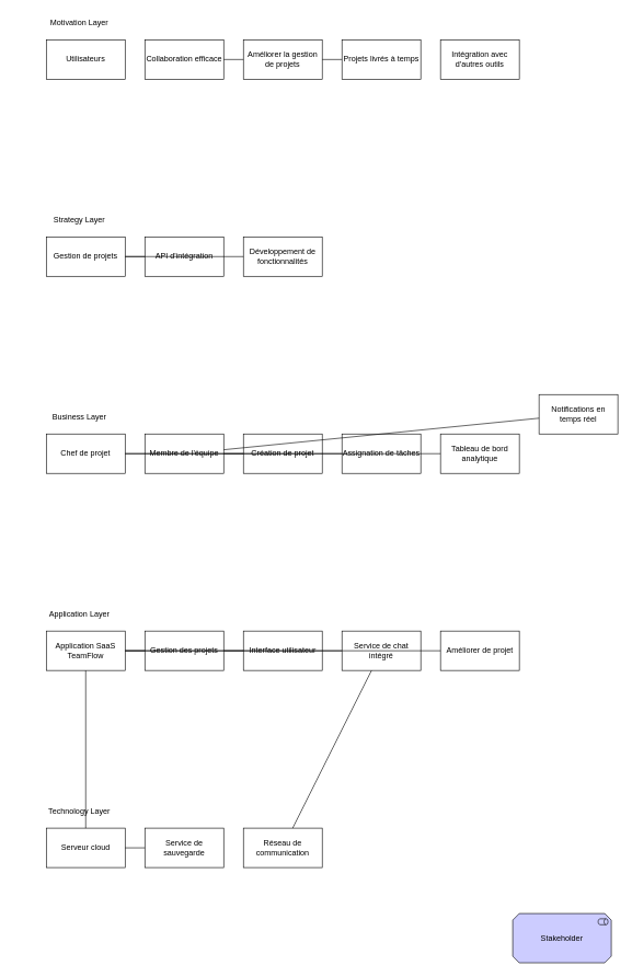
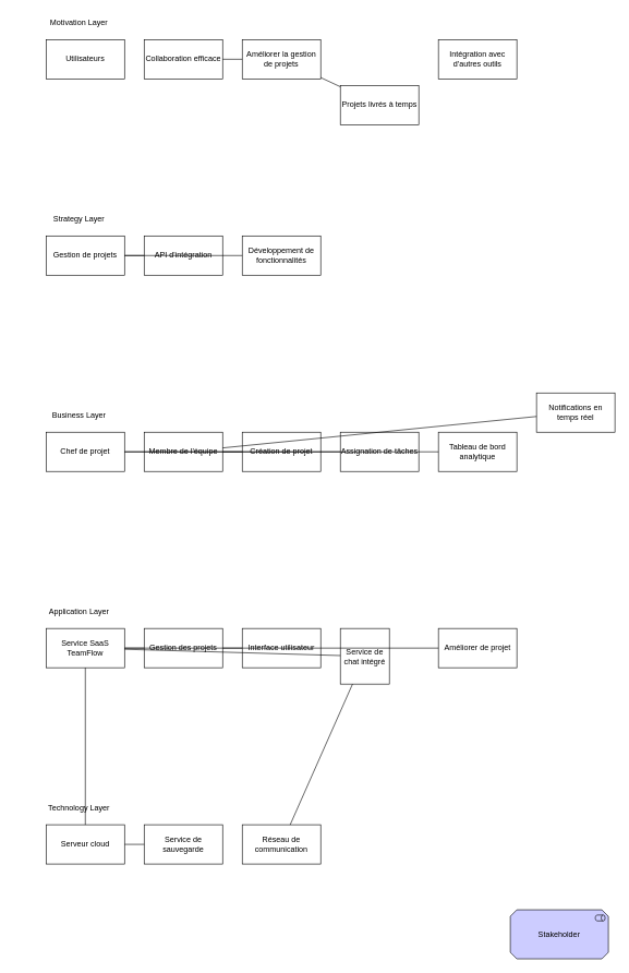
  <mxCell id="0" />
  <mxCell id="1" parent="0" />
  <mxCell id="2" value="Motivation Layer" style="text;html=1;align=center;verticalAlign=middle;resizable=0;points=[];" parent="1" vertex="1"><mxGeometry x="20" y="20" width="200" height="30" as="geometry" /></mxCell>
  <mxCell id="3" value="Utilisateurs" style="shape=archimate_actor;whiteSpace=wrap;html=1;" parent="1" vertex="1"><mxGeometry x="70" y="60" width="120" height="60" as="geometry" /></mxCell>
  <mxCell id="4" value="Collaboration efficace" style="shape=archimate_driver;whiteSpace=wrap;html=1;" parent="1" vertex="1"><mxGeometry x="220" y="60" width="120" height="60" as="geometry" /></mxCell>
  <mxCell id="5" value="Améliorer la gestion de projets" style="shape=archimate_goal;whiteSpace=wrap;html=1;" parent="1" vertex="1"><mxGeometry x="370" y="60" width="120" height="60" as="geometry" /></mxCell>
- <mxCell id="6" value="Projets livrés à temps" style="shape=archimate_outcome;whiteSpace=wrap;html=1;" parent="1" vertex="1"><mxGeometry x="520" y="60" width="120" height="60" as="geometry" /></mxCell>
+ <mxCell id="6" value="Projets livrés à temps" style="shape=archimate_outcome;whiteSpace=wrap;html=1;" parent="1" vertex="1"><mxGeometry x="520" y="130" width="120" height="60" as="geometry" /></mxCell>
  <mxCell id="7" value="Intégration avec d'autres outils" style="shape=archimate_rectangle;whiteSpace=wrap;html=1;" parent="1" vertex="1"><mxGeometry x="670" y="60" width="120" height="60" as="geometry" /></mxCell>
  <mxCell id="8" style="endArrow=archimate_influence_relationship;html=1;" parent="1" source="4" target="5" edge="1"><mxGeometry relative="1" as="geometry" /></mxCell>
  <mxCell id="9" style="endArrow=archimate_assignment_relationship;html=1;" parent="1" source="5" target="6" edge="1"><mxGeometry relative="1" as="geometry" /></mxCell>
  <mxCell id="10" value="Strategy Layer" style="text;html=1;align=center;verticalAlign=middle;resizable=0;points=[];" parent="1" vertex="1"><mxGeometry x="20" y="320" width="200" height="30" as="geometry" /></mxCell>
  <mxCell id="11" value="Gestion de projets" style="shape=archimate_rectangle;whiteSpace=wrap;html=1;" parent="1" vertex="1"><mxGeometry x="70" y="360" width="120" height="60" as="geometry" /></mxCell>
  <mxCell id="12" value="API d'intégration" style="shape=archimate_rectangle;whiteSpace=wrap;html=1;" parent="1" vertex="1"><mxGeometry x="220" y="360" width="120" height="60" as="geometry" /></mxCell>
  <mxCell id="13" value="Développement de fonctionnalités" style="shape=archimate_rectangle;whiteSpace=wrap;html=1;" parent="1" vertex="1"><mxGeometry x="370" y="360" width="120" height="60" as="geometry" /></mxCell>
  <mxCell id="14" style="endArrow=archimate_assignment_relationship;html=1;" parent="1" source="11" target="13" edge="1"><mxGeometry relative="1" as="geometry" /></mxCell>
  <mxCell id="15" style="endArrow=archimate_assignment_relationship;html=1;" parent="1" source="12" target="11" edge="1"><mxGeometry relative="1" as="geometry" /></mxCell>
  <mxCell id="16" value="Business Layer" style="text;html=1;align=center;verticalAlign=middle;resizable=0;points=[];" parent="1" vertex="1"><mxGeometry x="20" y="620" width="200" height="30" as="geometry" /></mxCell>
  <mxCell id="17" value="Chef de projet" style="shape=archimate_actor;whiteSpace=wrap;html=1;" parent="1" vertex="1"><mxGeometry x="70" y="660" width="120" height="60" as="geometry" /></mxCell>
  <mxCell id="18" value="Membre de l'équipe" style="shape=archimate_rectangle;whiteSpace=wrap;html=1;" parent="1" vertex="1"><mxGeometry x="220" y="660" width="120" height="60" as="geometry" /></mxCell>
  <mxCell id="19" value="Création de projet" style="shape=archimate_process;whiteSpace=wrap;html=1;" parent="1" vertex="1"><mxGeometry x="370" y="660" width="120" height="60" as="geometry" /></mxCell>
  <mxCell id="20" value="Assignation de tâches" style="shape=archimate_process;whiteSpace=wrap;html=1;" parent="1" vertex="1"><mxGeometry x="520" y="660" width="120" height="60" as="geometry" /></mxCell>
  <mxCell id="21" value="Tableau de bord analytique" style="shape=archimate_service;whiteSpace=wrap;html=1;" parent="1" vertex="1"><mxGeometry x="670" y="660" width="120" height="60" as="geometry" /></mxCell>
  <mxCell id="22" value="Notifications en temps réel" style="shape=archimate_service;whiteSpace=wrap;html=1;" parent="1" vertex="1"><mxGeometry x="820" y="600" width="120" height="60" as="geometry" /></mxCell>
  <mxCell id="23" style="endArrow=archimate_assignment_relationship;html=1;" parent="1" source="17" target="19" edge="1"><mxGeometry relative="1" as="geometry" /></mxCell>
  <mxCell id="24" style="endArrow=archimate_assignment_relationship;html=1;" parent="1" source="18" target="20" edge="1"><mxGeometry relative="1" as="geometry" /></mxCell>
  <mxCell id="25" style="endArrow=archimate_serving_relationship;html=1;" parent="1" source="17" target="21" edge="1"><mxGeometry relative="1" as="geometry" /></mxCell>
  <mxCell id="26" style="endArrow=archimate_serving_relationship;html=1;" parent="1" source="18" target="22" edge="1"><mxGeometry relative="1" as="geometry" /></mxCell>
  <mxCell id="27" value="Application Layer" style="text;html=1;align=center;verticalAlign=middle;resizable=0;points=[];" parent="1" vertex="1"><mxGeometry x="20" y="920" width="200" height="30" as="geometry" /></mxCell>
- <mxCell id="28" value="Application SaaS TeamFlow" style="shape=archimate_application_component;whiteSpace=wrap;html=1;" parent="1" vertex="1"><mxGeometry x="70" y="960" width="120" height="60" as="geometry" /></mxCell>
+ <mxCell id="28" value="Service SaaS TeamFlow" style="shape=archimate_application_component;whiteSpace=wrap;html=1;" parent="1" vertex="1"><mxGeometry x="70" y="960" width="120" height="60" as="geometry" /></mxCell>
  <mxCell id="29" value="Gestion des projets" style="shape=archimate_rectangle;whiteSpace=wrap;html=1;" parent="1" vertex="1"><mxGeometry x="220" y="960" width="120" height="60" as="geometry" /></mxCell>
  <mxCell id="30" value="Interface utilisateur" style="shape=archimate_interface;whiteSpace=wrap;html=1;" parent="1" vertex="1"><mxGeometry x="370" y="960" width="120" height="60" as="geometry" /></mxCell>
- <mxCell id="31" value="Service de chat intégré" style="shape=archimate_service;whiteSpace=wrap;html=1;" parent="1" vertex="1"><mxGeometry x="520" y="960" width="120" height="60" as="geometry" /></mxCell>
+ <mxCell id="31" value="Service de chat intégré" style="shape=archimate_service;whiteSpace=wrap;html=1;" parent="1" vertex="1"><mxGeometry x="520" y="960" width="75" height="85" as="geometry" /></mxCell>
  <mxCell id="32" value="Améliorer de projet" style="shape=archimate_data_object;whiteSpace=wrap;html=1;" parent="1" vertex="1"><mxGeometry x="670" y="960" width="120" height="60" as="geometry" /></mxCell>
  <mxCell id="33" style="endArrow=archimate_association_relationship;html=1;" parent="1" source="28" target="29" edge="1"><mxGeometry relative="1" as="geometry" /></mxCell>
  <mxCell id="34" style="endArrow=archimate_association_relationship;html=1;" parent="1" source="28" target="30" edge="1"><mxGeometry relative="1" as="geometry" /></mxCell>
  <mxCell id="35" style="endArrow=archimate_association_relationship;html=1;" parent="1" source="28" target="31" edge="1"><mxGeometry relative="1" as="geometry" /></mxCell>
  <mxCell id="36" style="endArrow=archimate_access_relationship;html=1;" parent="1" source="29" target="32" edge="1"><mxGeometry relative="1" as="geometry" /></mxCell>
  <mxCell id="37" value="Technology Layer" style="text;html=1;align=center;verticalAlign=middle;resizable=0;points=[];" parent="1" vertex="1"><mxGeometry x="20" y="1220" width="200" height="30" as="geometry" /></mxCell>
  <mxCell id="38" value="Serveur cloud" style="shape=archimate_node;whiteSpace=wrap;html=1;" parent="1" vertex="1"><mxGeometry x="70" y="1260" width="120" height="60" as="geometry" /></mxCell>
  <mxCell id="39" value="Service de sauvegarde" style="shape=archimate_service;whiteSpace=wrap;html=1;" parent="1" vertex="1"><mxGeometry x="220" y="1260" width="120" height="60" as="geometry" /></mxCell>
  <mxCell id="40" value="Réseau de communication" style="shape=archimate_communication_network;whiteSpace=wrap;html=1;" parent="1" vertex="1"><mxGeometry x="370" y="1260" width="120" height="60" as="geometry" /></mxCell>
  <mxCell id="41" style="endArrow=archimate_serving_relationship;html=1;" parent="1" source="38" target="39" edge="1"><mxGeometry relative="1" as="geometry" /></mxCell>
  <mxCell id="42" style="endArrow=archimate_serving_relationship;html=1;" parent="1" source="38" target="28" edge="1"><mxGeometry relative="1" as="geometry" /></mxCell>
  <mxCell id="43" style="endArrow=archimate_serving_relationship;html=1;" parent="1" source="40" target="31" edge="1"><mxGeometry relative="1" as="geometry" /></mxCell>
  <mxCell id="44" value="Stakeholder" style="html=1;outlineConnect=0;whiteSpace=wrap;fillColor=#CCCCFF;shape=mxgraph.archimate3.application;appType=role;archiType=oct;" vertex="1" parent="1"><mxGeometry x="780" y="1390" width="150" height="75" as="geometry" /></mxCell>
